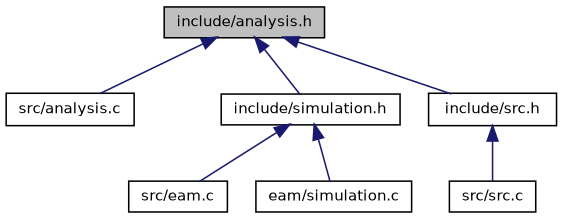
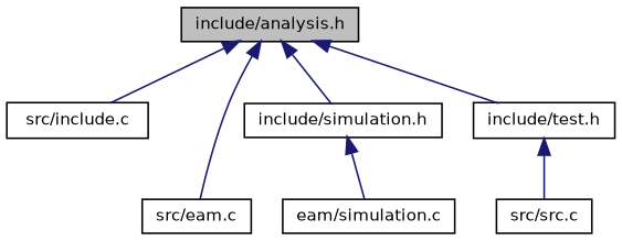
  digraph {
    node [color=black fillcolor=white fontname=Helvetica fontsize=10 shape=record style=filled]
    edge [color=midnightblue dir=back fontname=Helvetica fontsize=10 labelfontname=Helvetica labelfontsize=10 style=solid]
    n1 [fillcolor=grey75 fontcolor=black height=0.2 label="include/analysis.h" width=0.4]
-   n2 [height=0.2 label="src/analysis.c" width=0.4]
+   n2 [height=0.2 label="src/include.c" width=0.4]
    n3 [height=0.2 label="src/eam.c" width=0.4]
    n4 [height=0.2 label="include/simulation.h" width=0.4]
-   n5 [height=0.2 label="include/src.h" width=0.4]
+   n5 [height=0.2 label="include/test.h" width=0.4]
    n6 [height=0.2 label="eam/simulation.c" width=0.4]
    n7 [height=0.2 label="src/src.c" width=0.4]
    n1 -> n2
-   n4 -> n3
+   n1 -> n3
    n1 -> n4
    n1 -> n5
    n4 -> n6
    n5 -> n7
  }
